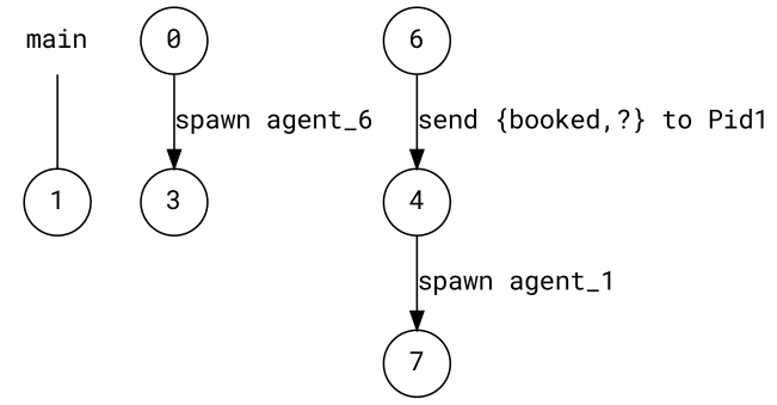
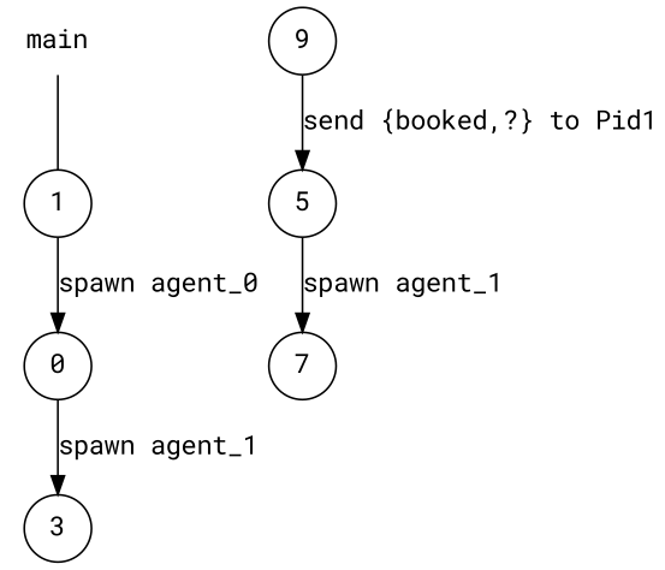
  digraph {
    fontname="Roboto Mono"
    rankdir=TB
    node [fontname="Roboto Mono" shape=circle]
    edge [fontname="Roboto Mono"]
    n1 [label=main shape=plaintext]
    n2 [label=1]
    n3 [label=0]
    n4 [label=3]
-   n5 [label=4]
+   n5 [label=5]
    n6 [label=7]
-   n7 [label=6]
+   n7 [label=9]
    n1 -> n2 [arrowhead=none]
-   n3 -> n4 [label="spawn agent_6"]
+   n2 -> n3 [label="spawn agent_0"]
+   n3 -> n4 [label="spawn agent_1"]
    n5 -> n6 [label="spawn agent_1"]
    n7 -> n5 [label="send {booked,?} to Pid1"]
  }
